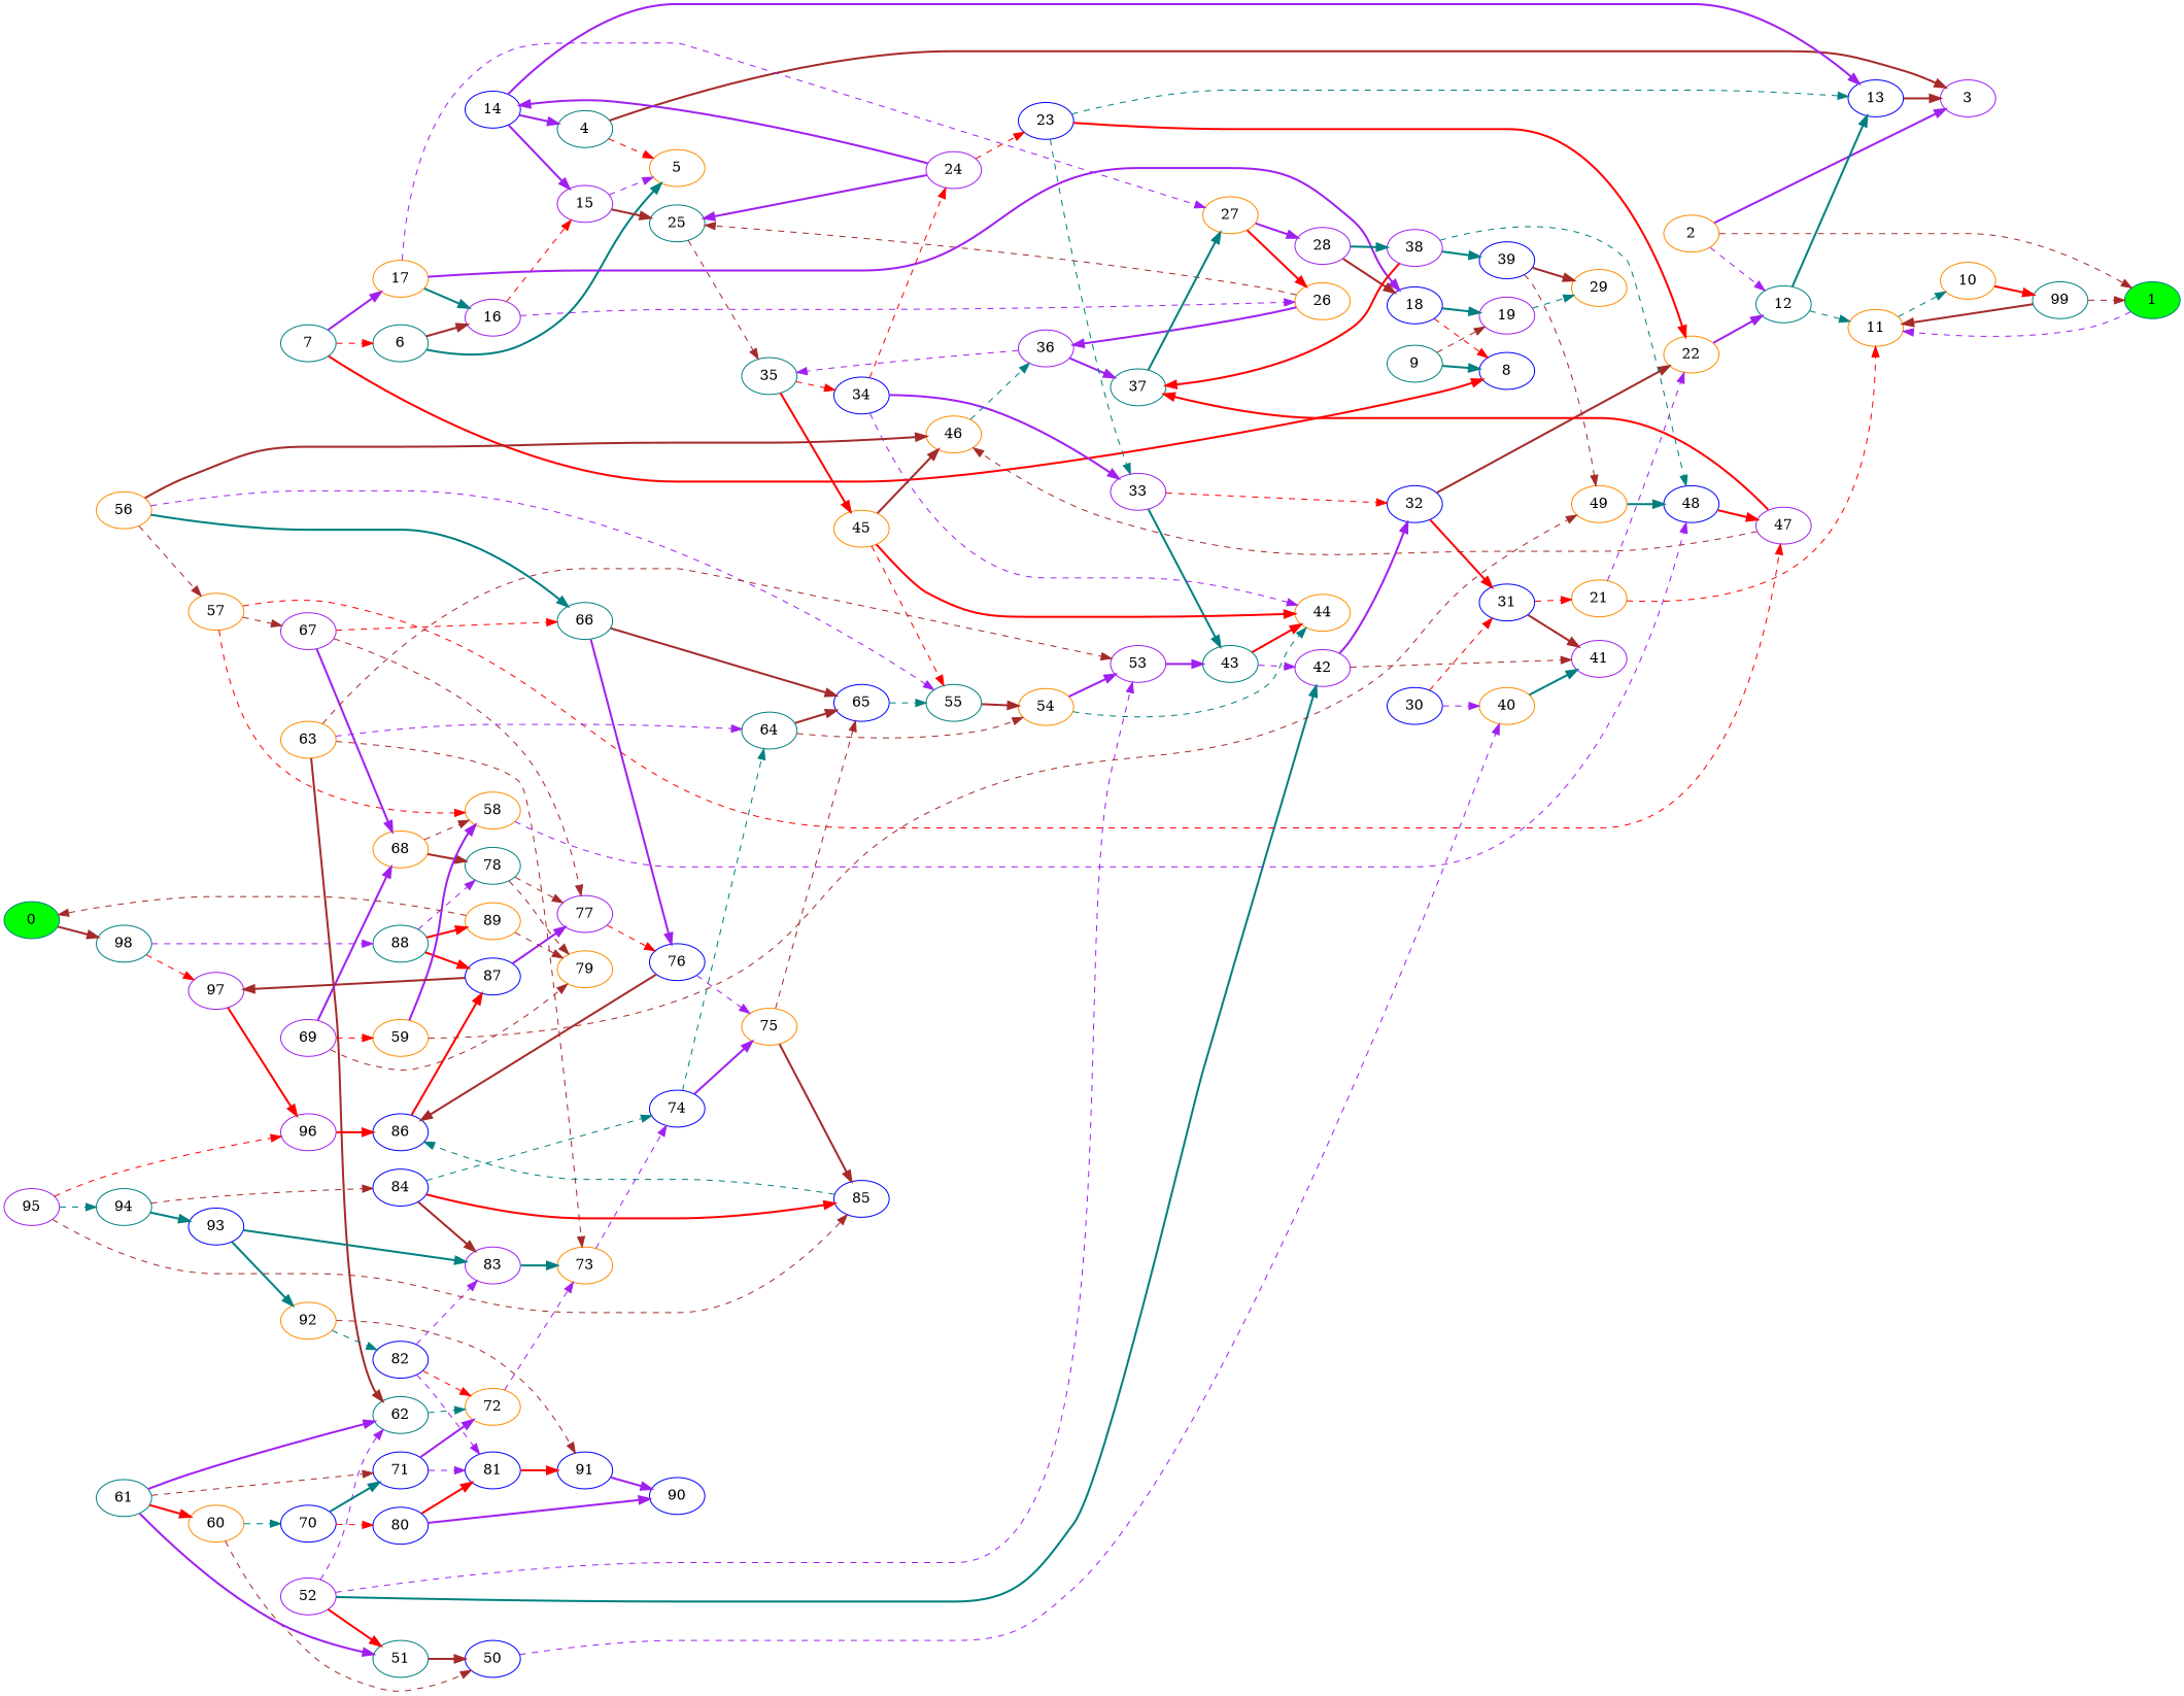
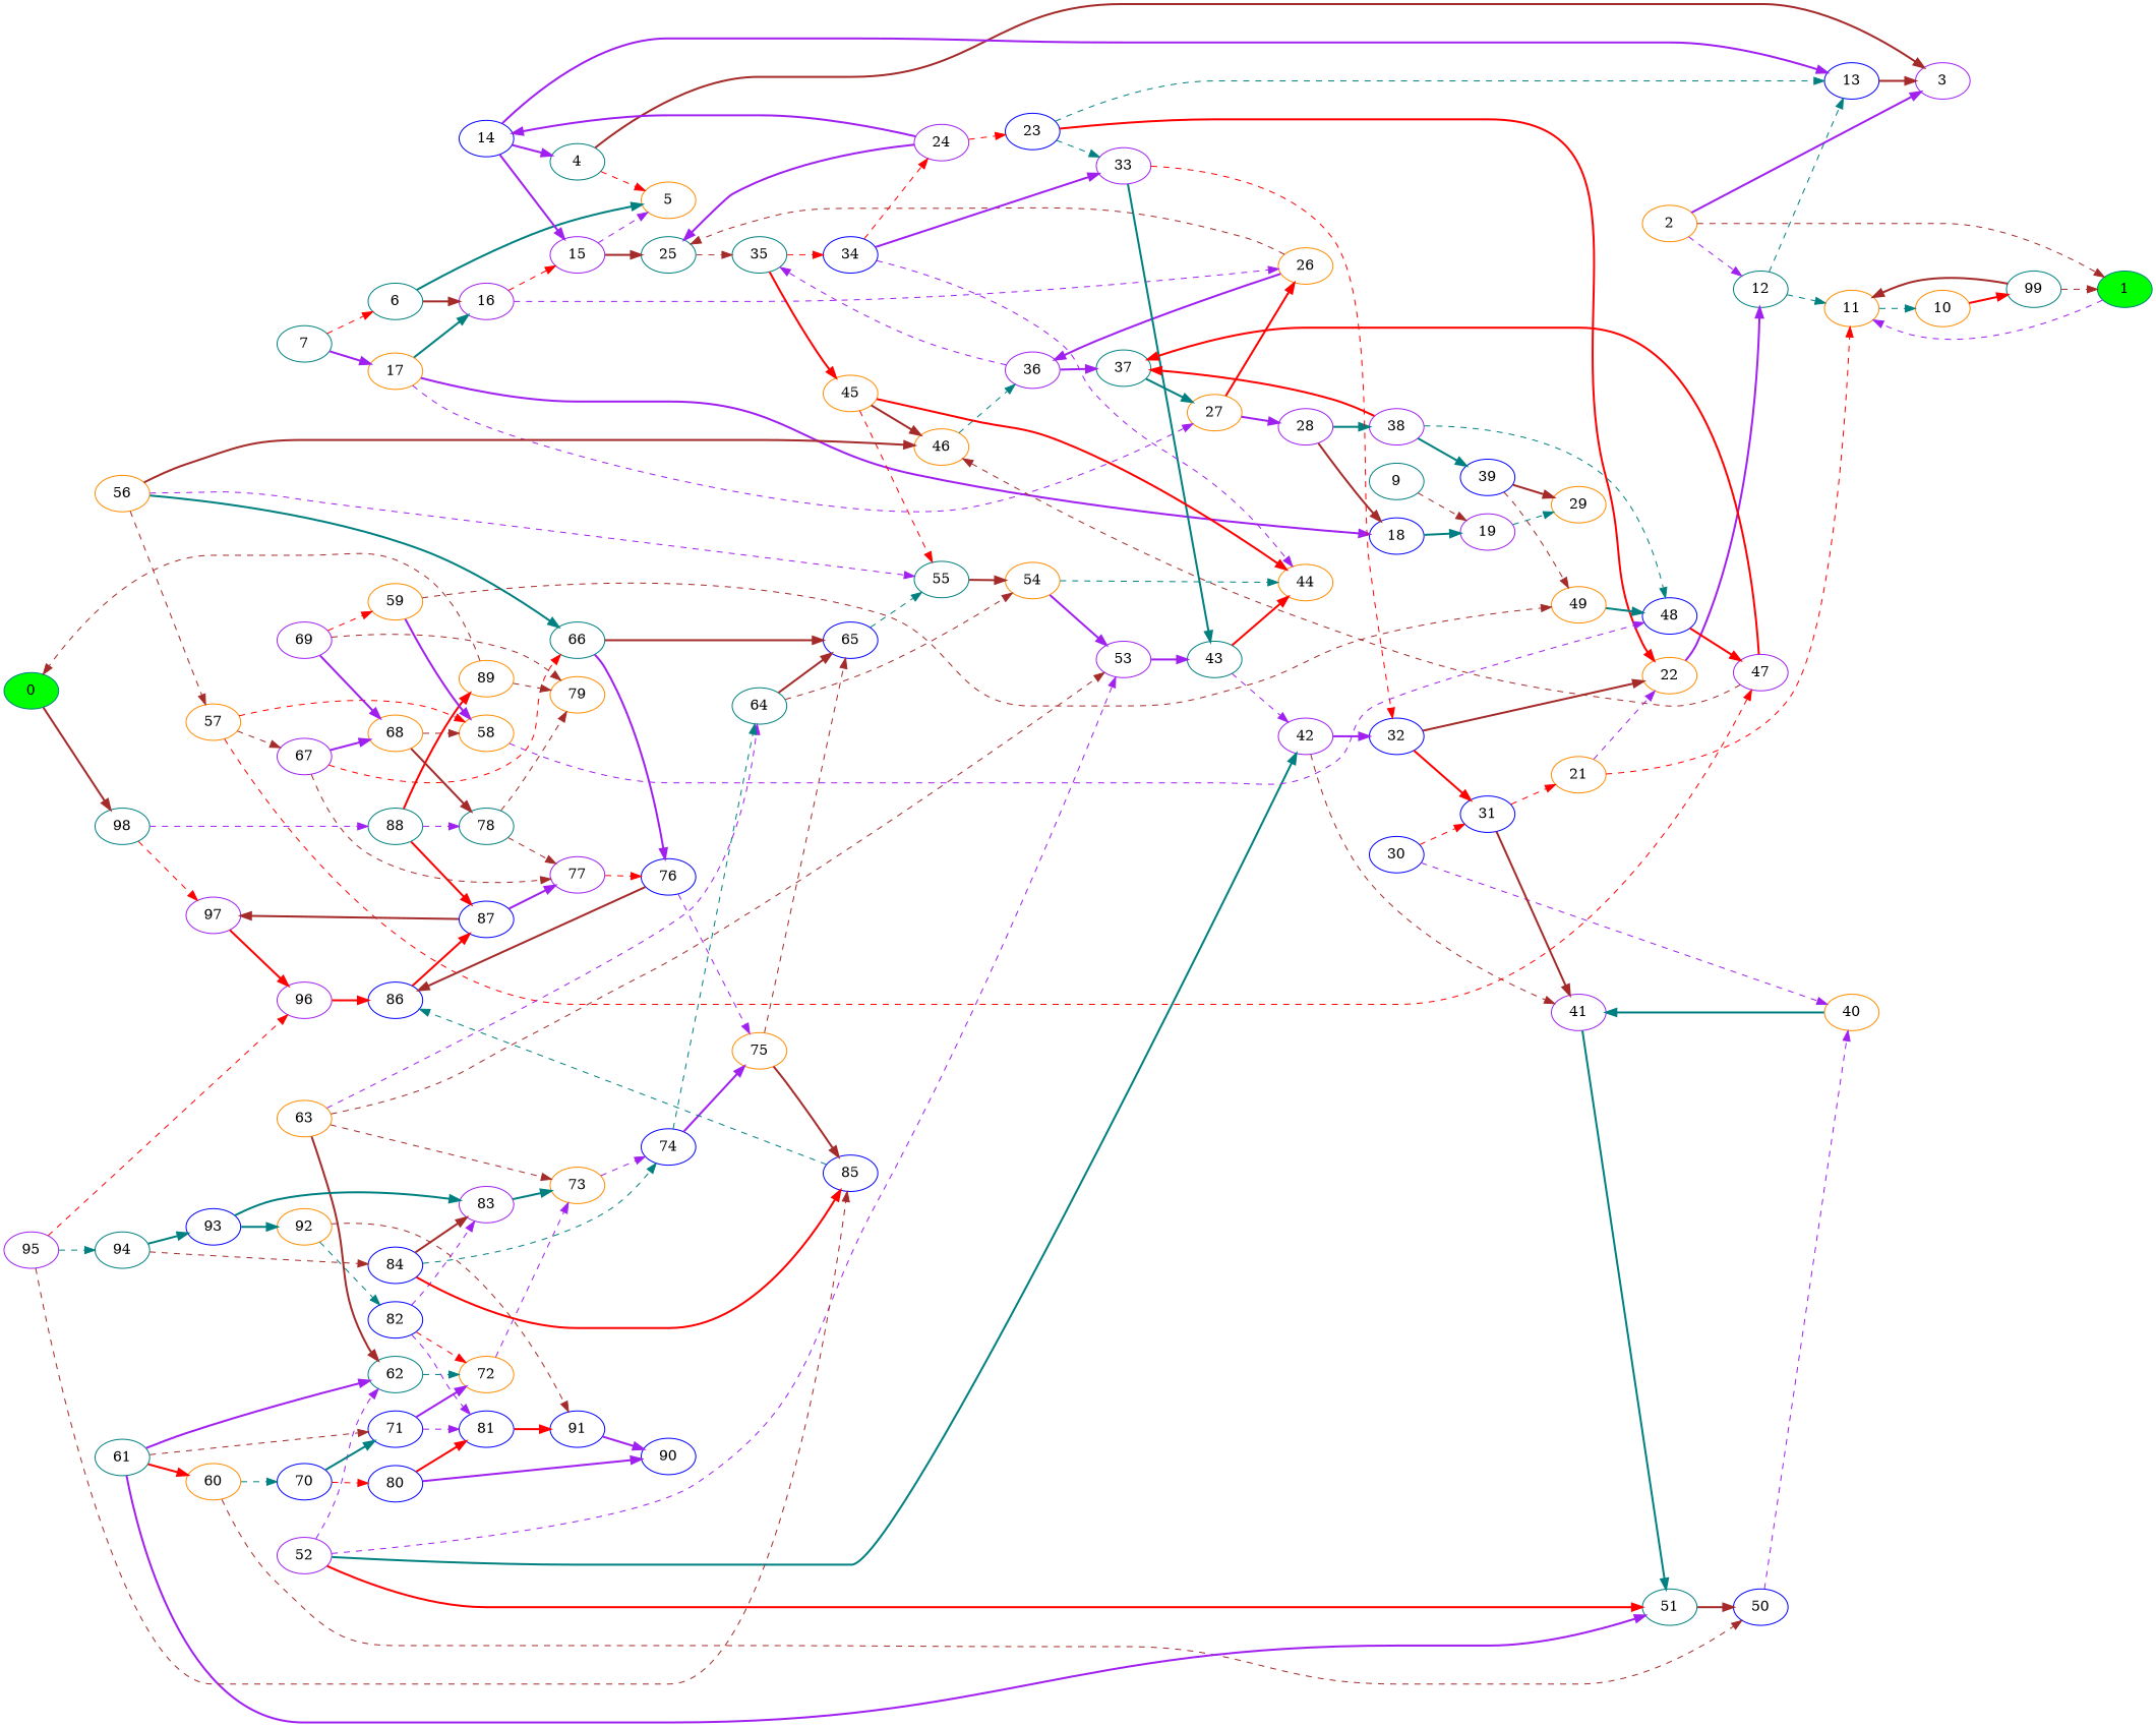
  digraph {
    rankdir=LR
    node [color=darkorange]
    edge [color=purple style=dashed]
    0 [color=teal fillcolor=green style=filled]
    98 [color=teal]
    97 [color=purple]
    88 [color=teal]
    1 [color=teal fillcolor=green style=filled]
    11
    10
    2
    3 [color=purple]
    12 [color=teal]
    13 [color=blue]
    4 [color=teal]
    5
    6 [color=teal]
    16 [color=purple]
    15 [color=purple]
    26
    7 [color=teal]
-   8 [color=blue]
    17
    18 [color=blue]
    27
    9 [color=teal]
    19 [color=purple]
    29
    99 [color=teal]
    14 [color=blue]
    25 [color=teal]
    35 [color=teal]
    36 [color=purple]
    28 [color=purple]
    21
    22
    23 [color=blue]
    33 [color=purple]
    32 [color=blue]
    43 [color=teal]
    24 [color=purple]
    34 [color=blue]
    45
    37 [color=teal]
    38 [color=purple]
    39 [color=blue]
    48 [color=blue]
    30 [color=blue]
    31 [color=blue]
    40
    41 [color=purple]
    51 [color=teal]
    44
    42 [color=purple]
    46
    55 [color=teal]
    49
    47 [color=purple]
    50 [color=blue]
    54
    52 [color=purple]
    53 [color=purple]
    62 [color=teal]
    72
    56
    57
    66 [color=teal]
    58
    67 [color=purple]
    65 [color=blue]
    76 [color=blue]
    68
    77 [color=purple]
    59
    60
    70 [color=blue]
    71 [color=blue]
    80 [color=blue]
    61 [color=teal]
    81 [color=blue]
    73
    63
    64 [color=teal]
    74 [color=blue]
    75
    86 [color=blue]
    78 [color=teal]
    79
    69 [color=purple]
    90 [color=blue]
    91 [color=blue]
    85 [color=blue]
    87 [color=blue]
    82 [color=blue]
    83 [color=purple]
    84 [color=blue]
    96 [color=purple]
    89
    92
    93 [color=blue]
    94 [color=teal]
    95 [color=purple]
    0 -> 98 [color=brown style=bold]
    98 -> 97 [color=red]
    98 -> 88
    97 -> 96 [color=red style=bold]
    88 -> 78
    88 -> 87 [color=red style=bold]
    88 -> 89 [color=red style=bold]
    1 -> 11
    11 -> 10 [color=teal]
    10 -> 99 [color=red style=bold]
    2 -> 1 [color=brown]
    2 -> 3 [style=bold]
    2 -> 12
    12 -> 11 [color=teal]
-   12 -> 13 [color=teal style=bold]
+   12 -> 13 [color=teal]
    13 -> 3 [color=brown style=bold]
    4 -> 3 [color=brown style=bold]
    4 -> 5 [color=red]
    6 -> 5 [color=teal style=bold]
    6 -> 16 [color=brown style=bold]
    16 -> 15 [color=red]
    16 -> 26
    15 -> 5
    15 -> 25 [color=brown style=bold]
    26 -> 25 [color=brown]
    26 -> 36 [style=bold]
    7 -> 6 [color=red]
-   7 -> 8 [color=red style=bold]
    7 -> 17 [style=bold]
    17 -> 16 [color=teal style=bold]
    17 -> 18 [style=bold]
    17 -> 27
-   18 -> 8 [color=red]
    18 -> 19 [color=teal style=bold]
    27 -> 26 [color=red style=bold]
    27 -> 28 [style=bold]
-   9 -> 8 [color=teal style=bold]
    9 -> 19 [color=brown]
    19 -> 29 [color=teal]
    99 -> 1 [color=brown]
    99 -> 11 [color=brown style=bold]
    14 -> 13 [style=bold]
    14 -> 4 [style=bold]
    14 -> 15 [style=bold]
    25 -> 35 [color=brown]
    35 -> 34 [color=red]
    35 -> 45 [color=red style=bold]
    36 -> 35
    36 -> 37 [style=bold]
    28 -> 18 [color=brown style=bold]
    28 -> 38 [color=teal style=bold]
    21 -> 11 [color=red]
    21 -> 22
    22 -> 12 [style=bold]
    23 -> 13 [color=teal]
    23 -> 22 [color=red style=bold]
    23 -> 33 [color=teal]
    33 -> 32 [color=red]
    33 -> 43 [color=teal style=bold]
    32 -> 22 [color=brown style=bold]
    32 -> 31 [color=red style=bold]
    43 -> 44 [color=red style=bold]
    43 -> 42
    24 -> 14 [style=bold]
    24 -> 25 [style=bold]
    24 -> 23 [color=red]
    34 -> 33 [style=bold]
    34 -> 24 [color=red]
    34 -> 44
    45 -> 44 [color=red style=bold]
    45 -> 46 [color=brown style=bold]
    45 -> 55 [color=red]
    37 -> 27 [color=teal style=bold]
    38 -> 37 [color=red style=bold]
    38 -> 39 [color=teal style=bold]
    38 -> 48 [color=teal]
    39 -> 29 [color=brown style=bold]
    39 -> 49 [color=brown]
    48 -> 47 [color=red style=bold]
    30 -> 31 [color=red]
    30 -> 40
    31 -> 21 [color=red]
    31 -> 41 [color=brown style=bold]
    40 -> 41 [color=teal style=bold]
+   41 -> 51 [color=teal style=bold]
    51 -> 50 [color=brown style=bold]
    42 -> 32 [style=bold]
    42 -> 41 [color=brown]
    46 -> 36 [color=teal]
    55 -> 54 [color=brown style=bold]
    49 -> 48 [color=teal style=bold]
    47 -> 37 [color=red style=bold]
    47 -> 46 [color=brown]
    50 -> 40
    54 -> 44 [color=teal]
    54 -> 53 [style=bold]
    52 -> 51 [color=red style=bold]
    52 -> 42 [color=teal style=bold]
    52 -> 53
    52 -> 62
    53 -> 43 [style=bold]
    62 -> 72 [color=teal]
    72 -> 73
    56 -> 46 [color=brown style=bold]
    56 -> 55
    56 -> 57 [color=brown]
    56 -> 66 [color=teal style=bold]
    57 -> 47 [color=red]
    57 -> 58 [color=red]
    57 -> 67 [color=brown]
    66 -> 65 [color=brown style=bold]
    66 -> 76 [style=bold]
    58 -> 48
    67 -> 66 [color=red]
    67 -> 68 [style=bold]
    67 -> 77 [color=brown]
    65 -> 55 [color=teal]
    76 -> 75
    76 -> 86 [color=brown style=bold]
    68 -> 58 [color=brown]
    68 -> 78 [color=brown style=bold]
    77 -> 76 [color=red]
    59 -> 49 [color=brown]
    59 -> 58 [style=bold]
    60 -> 50 [color=brown]
    60 -> 70 [color=teal]
    70 -> 71 [color=teal style=bold]
    70 -> 80 [color=red]
    71 -> 72 [style=bold]
    71 -> 81
    80 -> 81 [color=red style=bold]
    80 -> 90 [style=bold]
    61 -> 51 [style=bold]
    61 -> 62 [style=bold]
    61 -> 60 [color=red style=bold]
    61 -> 71 [color=brown]
    81 -> 91 [color=red style=bold]
    73 -> 74
    63 -> 53 [color=brown]
    63 -> 62 [color=brown style=bold]
    63 -> 73 [color=brown]
    63 -> 64
    64 -> 54 [color=brown]
    64 -> 65 [color=brown style=bold]
    74 -> 64 [color=teal]
    74 -> 75 [style=bold]
    75 -> 65 [color=brown]
    75 -> 85 [color=brown style=bold]
    86 -> 87 [color=red style=bold]
    78 -> 77 [color=brown]
    78 -> 79 [color=brown]
    69 -> 68 [style=bold]
    69 -> 59 [color=red]
    69 -> 79 [color=brown]
    91 -> 90 [style=bold]
    85 -> 86 [color=teal]
    87 -> 97 [color=brown style=bold]
    87 -> 77 [style=bold]
    82 -> 72 [color=red]
    82 -> 81
    82 -> 83
    83 -> 73 [color=teal style=bold]
    84 -> 74 [color=teal]
    84 -> 85 [color=red style=bold]
    84 -> 83 [color=brown style=bold]
    96 -> 86 [color=red style=bold]
    89 -> 0 [color=brown]
    89 -> 79 [color=brown]
    92 -> 91 [color=brown]
    92 -> 82 [color=teal]
    93 -> 83 [color=teal style=bold]
    93 -> 92 [color=teal style=bold]
    94 -> 84 [color=brown]
    94 -> 93 [color=teal style=bold]
    95 -> 85 [color=brown]
    95 -> 96 [color=red]
    95 -> 94 [color=teal]
  }
